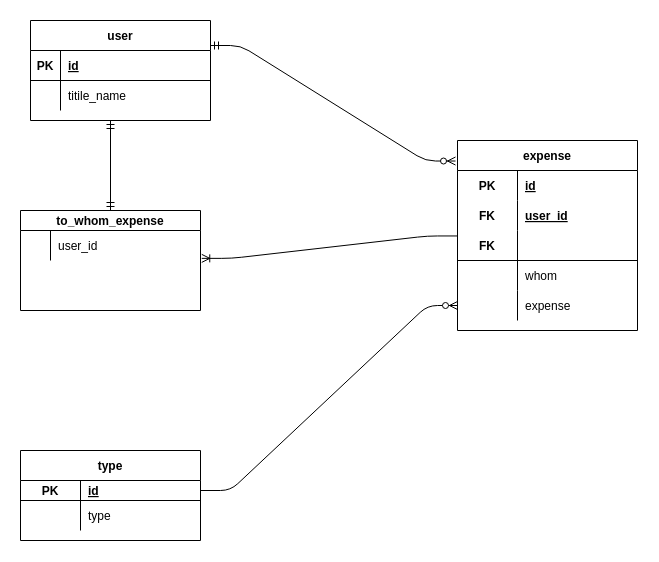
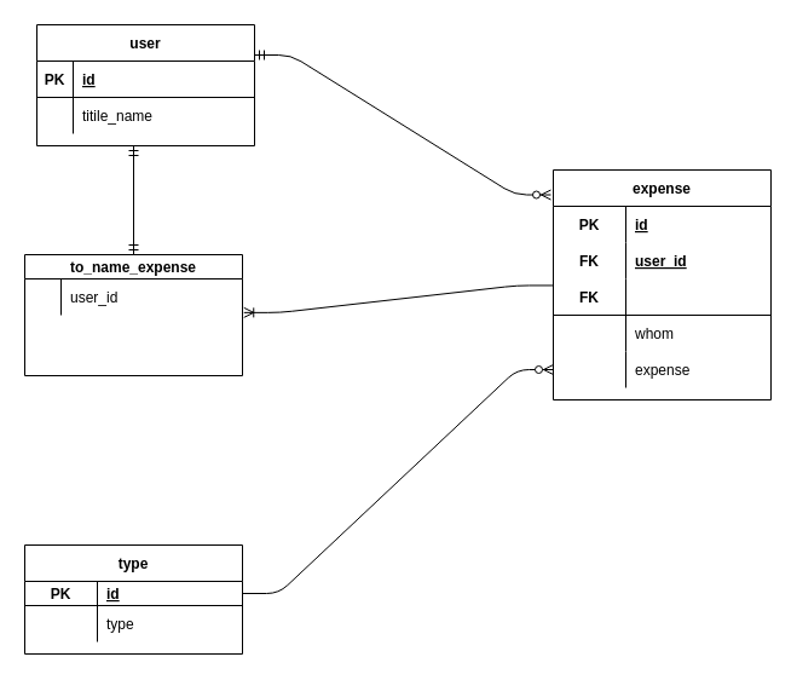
  <mxCell id="0" />
  <mxCell id="1" parent="0" />
  <mxCell id="2" value="user" style="shape=table;startSize=30;container=1;collapsible=1;childLayout=tableLayout;fixedRows=1;rowLines=0;fontStyle=1;align=center;resizeLast=1;" vertex="1" parent="1"><mxGeometry x="30" y="20" width="180" height="100" as="geometry" /></mxCell>
  <mxCell id="3" value="" style="shape=partialRectangle;collapsible=0;dropTarget=0;pointerEvents=0;fillColor=none;top=0;left=0;bottom=1;right=0;points=[[0,0.5],[1,0.5]];portConstraint=eastwest;" vertex="1" parent="2"><mxGeometry y="30" width="180" height="30" as="geometry" /></mxCell>
  <mxCell id="4" value="PK" style="shape=partialRectangle;connectable=0;fillColor=none;top=0;left=0;bottom=0;right=0;fontStyle=1;overflow=hidden;" vertex="1" parent="3"><mxGeometry width="30" height="30" as="geometry" /></mxCell>
  <mxCell id="5" value="id" style="shape=partialRectangle;connectable=0;fillColor=none;top=0;left=0;bottom=0;right=0;align=left;spacingLeft=6;fontStyle=5;overflow=hidden;" vertex="1" parent="3"><mxGeometry x="30" width="150" height="30" as="geometry" /></mxCell>
  <mxCell id="6" value="" style="shape=partialRectangle;collapsible=0;dropTarget=0;pointerEvents=0;fillColor=none;top=0;left=0;bottom=0;right=0;points=[[0,0.5],[1,0.5]];portConstraint=eastwest;" vertex="1" parent="2"><mxGeometry y="60" width="180" height="30" as="geometry" /></mxCell>
  <mxCell id="7" value="" style="shape=partialRectangle;connectable=0;fillColor=none;top=0;left=0;bottom=0;right=0;editable=1;overflow=hidden;" vertex="1" parent="6"><mxGeometry width="30" height="30" as="geometry" /></mxCell>
  <mxCell id="8" value="titile_name" style="shape=partialRectangle;connectable=0;fillColor=none;top=0;left=0;bottom=0;right=0;align=left;spacingLeft=6;overflow=hidden;" vertex="1" parent="6"><mxGeometry x="30" width="150" height="30" as="geometry" /></mxCell>
  <mxCell id="9" value="expense" style="shape=table;startSize=30;container=1;collapsible=1;childLayout=tableLayout;fixedRows=1;rowLines=0;fontStyle=1;align=center;resizeLast=1;" vertex="1" parent="1"><mxGeometry x="457" y="140" width="180" height="190" as="geometry" /></mxCell>
  <mxCell id="10" value="" style="shape=partialRectangle;collapsible=0;dropTarget=0;pointerEvents=0;fillColor=none;top=0;left=0;bottom=0;right=0;points=[[0,0.5],[1,0.5]];portConstraint=eastwest;" vertex="1" parent="9"><mxGeometry y="30" width="180" height="30" as="geometry" /></mxCell>
  <mxCell id="11" value="PK" style="shape=partialRectangle;connectable=0;fillColor=none;top=0;left=0;bottom=0;right=0;fontStyle=1;overflow=hidden;" vertex="1" parent="10"><mxGeometry width="60" height="30" as="geometry" /></mxCell>
  <mxCell id="12" value="id" style="shape=partialRectangle;connectable=0;fillColor=none;top=0;left=0;bottom=0;right=0;align=left;spacingLeft=6;fontStyle=5;overflow=hidden;" vertex="1" parent="10"><mxGeometry x="60" width="120" height="30" as="geometry" /></mxCell>
  <mxCell id="13" value="" style="shape=partialRectangle;collapsible=0;dropTarget=0;pointerEvents=0;fillColor=none;top=0;left=0;bottom=0;right=0;points=[[0,0.5],[1,0.5]];portConstraint=eastwest;" vertex="1" parent="9"><mxGeometry y="60" width="180" height="30" as="geometry" /></mxCell>
  <mxCell id="14" value="FK" style="shape=partialRectangle;connectable=0;fillColor=none;top=0;left=0;bottom=0;right=0;fontStyle=1;overflow=hidden;" vertex="1" parent="13"><mxGeometry width="60" height="30" as="geometry" /></mxCell>
  <mxCell id="15" value="user_id" style="shape=partialRectangle;connectable=0;fillColor=none;top=0;left=0;bottom=0;right=0;align=left;spacingLeft=6;fontStyle=5;overflow=hidden;" vertex="1" parent="13"><mxGeometry x="60" width="120" height="30" as="geometry" /></mxCell>
  <mxCell id="16" value="" style="shape=partialRectangle;collapsible=0;dropTarget=0;pointerEvents=0;fillColor=none;top=0;left=0;bottom=1;right=0;points=[[0,0.5],[1,0.5]];portConstraint=eastwest;" vertex="1" parent="9"><mxGeometry y="90" width="180" height="30" as="geometry" /></mxCell>
  <mxCell id="17" value="FK" style="shape=partialRectangle;connectable=0;fillColor=none;top=0;left=0;bottom=0;right=0;fontStyle=1;overflow=hidden;" vertex="1" parent="16"><mxGeometry width="60" height="30" as="geometry" /></mxCell>
  <mxCell id="18" value="" style="shape=partialRectangle;collapsible=0;dropTarget=0;pointerEvents=0;fillColor=none;top=0;left=0;bottom=0;right=0;points=[[0,0.5],[1,0.5]];portConstraint=eastwest;" vertex="1" parent="9"><mxGeometry y="120" width="180" height="30" as="geometry" /></mxCell>
  <mxCell id="19" value="" style="shape=partialRectangle;connectable=0;fillColor=none;top=0;left=0;bottom=0;right=0;editable=1;overflow=hidden;" vertex="1" parent="18"><mxGeometry width="60" height="30" as="geometry" /></mxCell>
  <mxCell id="20" value="whom" style="shape=partialRectangle;connectable=0;fillColor=none;top=0;left=0;bottom=0;right=0;align=left;spacingLeft=6;overflow=hidden;" vertex="1" parent="18"><mxGeometry x="60" width="120" height="30" as="geometry" /></mxCell>
  <mxCell id="21" value="" style="shape=partialRectangle;collapsible=0;dropTarget=0;pointerEvents=0;fillColor=none;top=0;left=0;bottom=0;right=0;points=[[0,0.5],[1,0.5]];portConstraint=eastwest;" vertex="1" parent="9"><mxGeometry y="150" width="180" height="30" as="geometry" /></mxCell>
  <mxCell id="22" value="" style="shape=partialRectangle;connectable=0;fillColor=none;top=0;left=0;bottom=0;right=0;editable=1;overflow=hidden;" vertex="1" parent="21"><mxGeometry width="60" height="30" as="geometry" /></mxCell>
  <mxCell id="23" value="expense" style="shape=partialRectangle;connectable=0;fillColor=none;top=0;left=0;bottom=0;right=0;align=left;spacingLeft=6;overflow=hidden;" vertex="1" parent="21"><mxGeometry x="60" width="120" height="30" as="geometry" /></mxCell>
  <mxCell id="24" value="type" style="shape=table;startSize=30;container=1;collapsible=1;childLayout=tableLayout;fixedRows=1;rowLines=0;fontStyle=1;align=center;resizeLast=1;" vertex="1" parent="1"><mxGeometry x="20" y="450" width="180" height="90.0" as="geometry" /></mxCell>
  <mxCell id="25" value="" style="shape=partialRectangle;collapsible=0;dropTarget=0;pointerEvents=0;fillColor=none;top=0;left=0;bottom=1;right=0;points=[[0,0.5],[1,0.5]];portConstraint=eastwest;" vertex="1" parent="24"><mxGeometry y="30" width="180" height="20" as="geometry" /></mxCell>
  <mxCell id="26" value="PK" style="shape=partialRectangle;connectable=0;fillColor=none;top=0;left=0;bottom=0;right=0;fontStyle=1;overflow=hidden;" vertex="1" parent="25"><mxGeometry width="60" height="20" as="geometry" /></mxCell>
  <mxCell id="27" value="id" style="shape=partialRectangle;connectable=0;fillColor=none;top=0;left=0;bottom=0;right=0;align=left;spacingLeft=6;fontStyle=5;overflow=hidden;" vertex="1" parent="25"><mxGeometry x="60" width="120" height="20" as="geometry" /></mxCell>
  <mxCell id="28" value="" style="shape=partialRectangle;collapsible=0;dropTarget=0;pointerEvents=0;fillColor=none;top=0;left=0;bottom=0;right=0;points=[[0,0.5],[1,0.5]];portConstraint=eastwest;" vertex="1" parent="24"><mxGeometry y="50" width="180" height="30" as="geometry" /></mxCell>
  <mxCell id="29" value="" style="shape=partialRectangle;connectable=0;fillColor=none;top=0;left=0;bottom=0;right=0;editable=1;overflow=hidden;" vertex="1" parent="28"><mxGeometry width="60" height="30" as="geometry" /></mxCell>
  <mxCell id="30" value="type" style="shape=partialRectangle;connectable=0;fillColor=none;top=0;left=0;bottom=0;right=0;align=left;spacingLeft=6;overflow=hidden;" vertex="1" parent="28"><mxGeometry x="60" width="120" height="30" as="geometry" /></mxCell>
  <mxCell id="31" value="" style="edgeStyle=entityRelationEdgeStyle;fontSize=12;html=1;endArrow=ERzeroToMany;endFill=1;entryX=0;entryY=0.5;entryDx=0;entryDy=0;exitX=1;exitY=0.5;exitDx=0;exitDy=0;" edge="1" parent="1" source="25" target="21"><mxGeometry width="100" height="100" relative="1" as="geometry"><mxPoint x="350" y="320" as="sourcePoint" /><mxPoint x="450" y="220" as="targetPoint" /></mxGeometry></mxCell>
- <mxCell id="32" value="to_whom_expense" style="shape=table;startSize=20;container=1;collapsible=1;childLayout=tableLayout;fixedRows=1;rowLines=0;fontStyle=1;align=center;resizeLast=1;" vertex="1" parent="1"><mxGeometry x="20" y="210" width="180" height="100" as="geometry" /></mxCell>
+ <mxCell id="32" value="to_name_expense" style="shape=table;startSize=20;container=1;collapsible=1;childLayout=tableLayout;fixedRows=1;rowLines=0;fontStyle=1;align=center;resizeLast=1;" vertex="1" parent="1"><mxGeometry x="20" y="210" width="180" height="100" as="geometry" /></mxCell>
  <mxCell id="33" value="" style="shape=partialRectangle;collapsible=0;dropTarget=0;pointerEvents=0;fillColor=none;top=0;left=0;bottom=0;right=0;points=[[0,0.5],[1,0.5]];portConstraint=eastwest;" vertex="1" parent="32"><mxGeometry y="20" width="180" height="30" as="geometry" /></mxCell>
  <mxCell id="34" value="" style="shape=partialRectangle;connectable=0;fillColor=none;top=0;left=0;bottom=0;right=0;editable=1;overflow=hidden;" vertex="1" parent="33"><mxGeometry width="30" height="30" as="geometry" /></mxCell>
  <mxCell id="35" value="user_id" style="shape=partialRectangle;connectable=0;fillColor=none;top=0;left=0;bottom=0;right=0;align=left;spacingLeft=6;overflow=hidden;" vertex="1" parent="33"><mxGeometry x="30" width="150" height="30" as="geometry" /></mxCell>
  <mxCell id="36" value="" style="shape=partialRectangle;collapsible=0;dropTarget=0;pointerEvents=0;fillColor=none;top=0;left=0;bottom=0;right=0;points=[[0,0.5],[1,0.5]];portConstraint=eastwest;" vertex="1" parent="32"><mxGeometry y="50" width="180" height="30" as="geometry" /></mxCell>
  <mxCell id="37" value="" style="shape=partialRectangle;connectable=0;fillColor=none;top=0;left=0;bottom=0;right=0;editable=1;overflow=hidden;" vertex="1" parent="36"><mxGeometry width="30" height="30" as="geometry" /></mxCell>
  <mxCell id="38" value="" style="fontSize=12;html=1;endArrow=ERmandOne;startArrow=ERmandOne;entryX=0.5;entryY=0;entryDx=0;entryDy=0;" edge="1" parent="1" target="32"><mxGeometry width="100" height="100" relative="1" as="geometry"><mxPoint x="110" y="120" as="sourcePoint" /><mxPoint x="230" y="220" as="targetPoint" /></mxGeometry></mxCell>
  <mxCell id="39" value="" style="edgeStyle=entityRelationEdgeStyle;fontSize=12;html=1;endArrow=ERmandOne;exitX=-0.011;exitY=0.108;exitDx=0;exitDy=0;exitPerimeter=0;entryX=1;entryY=0.25;entryDx=0;entryDy=0;endFill=0;startArrow=ERzeroToMany;startFill=1;" edge="1" parent="1" source="9" target="2"><mxGeometry width="100" height="100" relative="1" as="geometry"><mxPoint x="320" y="320" as="sourcePoint" /><mxPoint x="200" y="180" as="targetPoint" /></mxGeometry></mxCell>
  <mxCell id="40" value="" style="edgeStyle=entityRelationEdgeStyle;fontSize=12;html=1;endArrow=none;startArrow=ERoneToMany;entryX=0;entryY=0.182;entryDx=0;entryDy=0;entryPerimeter=0;exitX=1.007;exitY=0.929;exitDx=0;exitDy=0;exitPerimeter=0;startFill=0;endFill=0;" edge="1" parent="1" source="33"><mxGeometry width="100" height="100" relative="1" as="geometry"><mxPoint x="320" y="320" as="sourcePoint" /><mxPoint x="457" y="235.46" as="targetPoint" /></mxGeometry></mxCell>
